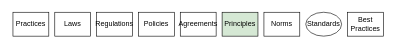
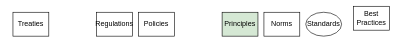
  <mxCell id="0" />
  <mxCell id="1" parent="0" />
- <mxCell id="2" value="Laws" style="rounded=0;whiteSpace=wrap;html=1;" parent="1" vertex="1"><mxGeometry x="90" y="20" width="60" height="40" as="geometry" /></mxCell>
  <mxCell id="3" value="Norms" style="rounded=0;whiteSpace=wrap;html=1;" parent="1" vertex="1"><mxGeometry x="440" y="20" width="60" height="40" as="geometry" /></mxCell>
  <mxCell id="4" value="Standards" style="ellipse;whiteSpace=wrap;html=1;" parent="1" vertex="1"><mxGeometry x="510" y="20" width="60" height="40" as="geometry" /></mxCell>
- <mxCell id="5" value="Practices" style="rounded=0;whiteSpace=wrap;html=1;" parent="1" vertex="1"><mxGeometry x="20" y="20" width="60" height="40" as="geometry" /></mxCell>
+ <mxCell id="5" value="Treaties" style="rounded=0;whiteSpace=wrap;html=1;" parent="1" vertex="1"><mxGeometry x="20" y="20" width="60" height="40" as="geometry" /></mxCell>
  <mxCell id="6" value="Regulations" style="rounded=0;whiteSpace=wrap;html=1;" parent="1" vertex="1"><mxGeometry x="160" y="20" width="60" height="40" as="geometry" /></mxCell>
  <mxCell id="7" value="Policies" style="rounded=0;whiteSpace=wrap;html=1;" parent="1" vertex="1"><mxGeometry x="230" y="20" width="60" height="40" as="geometry" /></mxCell>
  <mxCell id="8" value="Principles" style="rounded=0;whiteSpace=wrap;html=1;fillColor=#d5e8d4;" parent="1" vertex="1"><mxGeometry x="370" y="20" width="60" height="40" as="geometry" /></mxCell>
- <mxCell id="9" value="Best Practices" style="rounded=0;whiteSpace=wrap;html=1;" parent="1" vertex="1"><mxGeometry x="580" y="20" width="60" height="40" as="geometry" /></mxCell>
- <mxCell id="10" value="Agreements" style="rounded=0;whiteSpace=wrap;html=1;" parent="1" vertex="1"><mxGeometry x="300" y="20" width="60" height="40" as="geometry" /></mxCell>
+ <mxCell id="9" value="Best Practices" style="rounded=0;whiteSpace=wrap;html=1;" parent="1" vertex="1"><mxGeometry x="590" y="10" width="60" height="40" as="geometry" /></mxCell>
